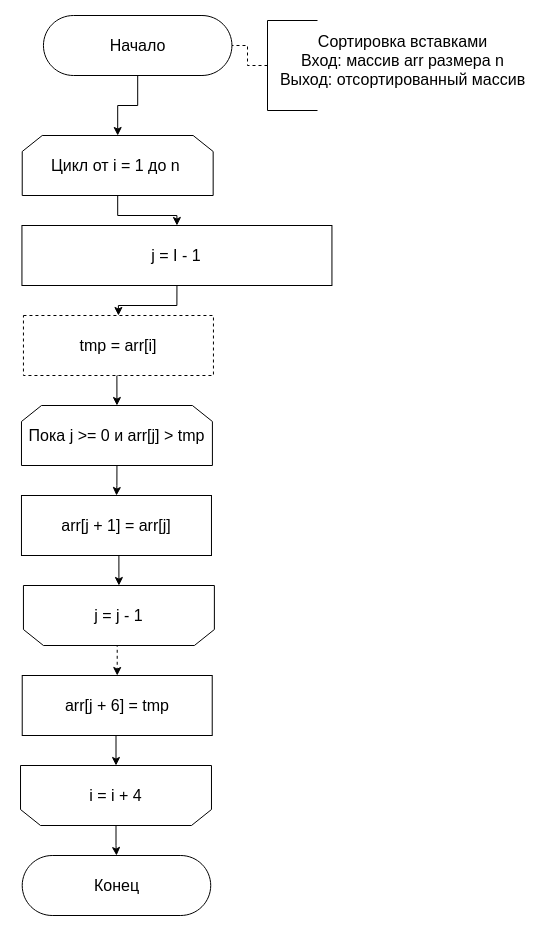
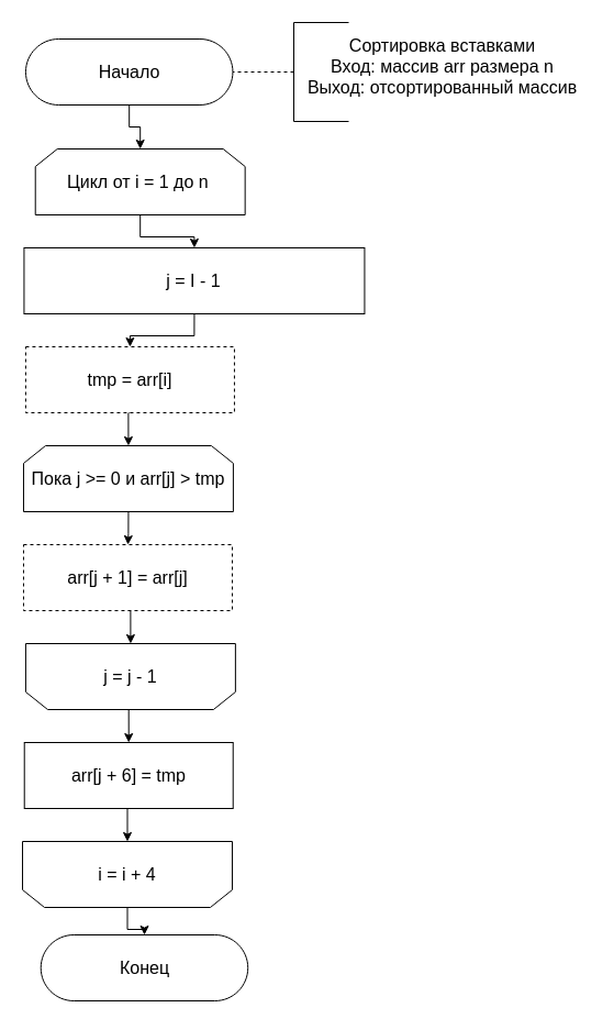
  <mxCell id="0" />
  <mxCell id="1" parent="0" />
  <mxCell id="2" style="edgeStyle=orthogonalEdgeStyle;rounded=0;orthogonalLoop=1;jettySize=auto;html=1;exitX=0.5;exitY=0.5;exitDx=0;exitDy=30;exitPerimeter=0;entryX=0.5;entryY=0;entryDx=0;entryDy=0;" edge="1" parent="1" source="3" target="5"><mxGeometry relative="1" as="geometry" /></mxCell>
- <mxCell id="3" value="&lt;font style=&quot;font-size: 16px&quot;&gt;Начало&lt;/font&gt;" style="html=1;dashed=0;whitespace=wrap;shape=mxgraph.dfd.start" vertex="1" parent="1"><mxGeometry x="42.94" y="15" width="188.5" height="60" as="geometry" /></mxCell>
+ <mxCell id="3" value="&lt;font style=&quot;font-size: 16px&quot;&gt;Начало&lt;/font&gt;" style="html=1;dashed=0;whitespace=wrap;shape=mxgraph.dfd.start" vertex="1" parent="1"><mxGeometry x="22.94" y="35" width="188.5" height="60" as="geometry" /></mxCell>
  <mxCell id="4" style="edgeStyle=orthogonalEdgeStyle;rounded=0;orthogonalLoop=1;jettySize=auto;html=1;exitX=0.5;exitY=1;exitDx=0;exitDy=0;entryX=0.5;entryY=0;entryDx=0;entryDy=0;" edge="1" parent="1" source="5" target="10"><mxGeometry relative="1" as="geometry"><mxPoint x="117.19" y="235" as="targetPoint" /></mxGeometry></mxCell>
- <mxCell id="5" value="&lt;font style=&quot;font-size: 16px&quot;&gt;Цикл от i = 1 до n&amp;nbsp;&lt;/font&gt;" style="shape=loopLimit;whiteSpace=wrap;html=1;strokeWidth=1;" vertex="1" parent="1"><mxGeometry x="21.72" y="135" width="190.94" height="60" as="geometry" /></mxCell>
+ <mxCell id="5" value="&lt;font style=&quot;font-size: 16px&quot;&gt;Цикл от i = 1 до n&amp;nbsp;&lt;/font&gt;" style="shape=loopLimit;whiteSpace=wrap;html=1;strokeWidth=1;" vertex="1" parent="1"><mxGeometry x="31.72" y="135" width="190.94" height="60" as="geometry" /></mxCell>
  <mxCell id="6" style="edgeStyle=orthogonalEdgeStyle;rounded=0;orthogonalLoop=1;jettySize=auto;html=1;exitX=0;exitY=0.5;exitDx=0;exitDy=0;exitPerimeter=0;entryX=1;entryY=0.5;entryDx=0;entryDy=0;entryPerimeter=0;dashed=1;endArrow=none;endFill=0;" edge="1" parent="1" source="7" target="3"><mxGeometry relative="1" as="geometry" /></mxCell>
  <mxCell id="7" value="" style="strokeWidth=1;html=1;shape=mxgraph.flowchart.annotation_1;align=left;pointerEvents=1;" vertex="1" parent="1"><mxGeometry x="267" y="20" width="50" height="90" as="geometry" /></mxCell>
  <mxCell id="8" value="&lt;div&gt;&lt;span style=&quot;font-size: 16px&quot;&gt;Сортировка вставками&lt;/span&gt;&lt;/div&gt;&lt;font style=&quot;font-size: 16px&quot;&gt;&lt;div&gt;Вход: массив arr размера n&lt;/div&gt;&lt;div&gt;Выход: отсортированный массив&lt;/div&gt;&lt;/font&gt;" style="text;html=1;align=center;verticalAlign=middle;resizable=0;points=[];autosize=1;strokeColor=none;fillColor=none;" vertex="1" parent="1"><mxGeometry x="267" y="35" width="270" height="50" as="geometry" /></mxCell>
  <mxCell id="9" style="edgeStyle=orthogonalEdgeStyle;rounded=0;orthogonalLoop=1;jettySize=auto;html=1;exitX=0.5;exitY=1;exitDx=0;exitDy=0;entryX=0.5;entryY=0;entryDx=0;entryDy=0;" edge="1" parent="1" source="10" target="12"><mxGeometry relative="1" as="geometry" /></mxCell>
  <mxCell id="10" value="&lt;font style=&quot;font-size: 16px&quot;&gt;j = I - 1&lt;br&gt;&lt;/font&gt;" style="rounded=0;whiteSpace=wrap;html=1;shadow=0;glass=0;sketch=0;strokeWidth=1;gradientColor=none;" vertex="1" parent="1"><mxGeometry x="21.44" y="225" width="310" height="60" as="geometry" /></mxCell>
  <mxCell id="11" style="edgeStyle=orthogonalEdgeStyle;rounded=0;orthogonalLoop=1;jettySize=auto;html=1;exitX=0.5;exitY=1;exitDx=0;exitDy=0;entryX=0.5;entryY=0;entryDx=0;entryDy=0;" edge="1" parent="1" source="12" target="14"><mxGeometry relative="1" as="geometry" /></mxCell>
  <mxCell id="12" value="&lt;font style=&quot;font-size: 16px&quot;&gt;tmp = arr[i]&lt;br&gt;&lt;/font&gt;" style="rounded=0;whiteSpace=wrap;html=1;shadow=0;glass=0;sketch=0;strokeWidth=1;gradientColor=none;dashed=1;" vertex="1" parent="1"><mxGeometry x="22.94" y="315" width="190" height="60" as="geometry" /></mxCell>
  <mxCell id="13" style="edgeStyle=orthogonalEdgeStyle;rounded=0;orthogonalLoop=1;jettySize=auto;html=1;exitX=0.5;exitY=1;exitDx=0;exitDy=0;" edge="1" parent="1" source="14" target="16"><mxGeometry relative="1" as="geometry" /></mxCell>
  <mxCell id="14" value="&lt;font size=&quot;3&quot;&gt;Пока j &amp;gt;= 0 и arr[j] &amp;gt; tmp&lt;/font&gt;" style="shape=loopLimit;whiteSpace=wrap;html=1;strokeWidth=1;" vertex="1" parent="1"><mxGeometry x="20.97" y="405" width="190.94" height="60" as="geometry" /></mxCell>
  <mxCell id="15" style="edgeStyle=orthogonalEdgeStyle;rounded=0;orthogonalLoop=1;jettySize=auto;html=1;exitX=0.5;exitY=1;exitDx=0;exitDy=0;entryX=0.5;entryY=1;entryDx=0;entryDy=0;" edge="1" parent="1" source="16" target="18"><mxGeometry relative="1" as="geometry" /></mxCell>
- <mxCell id="16" value="&lt;font style=&quot;font-size: 16px&quot;&gt;arr[j + 1] = arr[j]&lt;br&gt;&lt;/font&gt;" style="rounded=0;whiteSpace=wrap;html=1;shadow=0;glass=0;sketch=0;strokeWidth=1;gradientColor=none;" vertex="1" parent="1"><mxGeometry x="20.97" y="495" width="190" height="60" as="geometry" /></mxCell>
- <mxCell id="17" style="edgeStyle=orthogonalEdgeStyle;rounded=0;orthogonalLoop=1;jettySize=auto;html=1;exitX=0.5;exitY=0;exitDx=0;exitDy=0;entryX=0.5;entryY=0;entryDx=0;entryDy=0;dashed=1;" edge="1" parent="1" source="18" target="20"><mxGeometry relative="1" as="geometry" /></mxCell>
+ <mxCell id="16" value="&lt;font style=&quot;font-size: 16px&quot;&gt;arr[j + 1] = arr[j]&lt;br&gt;&lt;/font&gt;" style="rounded=0;whiteSpace=wrap;html=1;shadow=0;glass=0;sketch=0;strokeWidth=1;gradientColor=none;dashed=1;" vertex="1" parent="1"><mxGeometry x="20.97" y="495" width="190" height="60" as="geometry" /></mxCell>
+ <mxCell id="17" style="edgeStyle=orthogonalEdgeStyle;rounded=0;orthogonalLoop=1;jettySize=auto;html=1;exitX=0.5;exitY=0;exitDx=0;exitDy=0;entryX=0.5;entryY=0;entryDx=0;entryDy=0;" edge="1" parent="1" source="18" target="20"><mxGeometry relative="1" as="geometry" /></mxCell>
  <mxCell id="18" value="&lt;font size=&quot;3&quot;&gt;j = j - 1&lt;/font&gt;" style="shape=loopLimit;whiteSpace=wrap;html=1;strokeWidth=1;direction=west;" vertex="1" parent="1"><mxGeometry x="22.94" y="585" width="190.94" height="60" as="geometry" /></mxCell>
  <mxCell id="19" style="edgeStyle=orthogonalEdgeStyle;rounded=0;orthogonalLoop=1;jettySize=auto;html=1;exitX=0.5;exitY=1;exitDx=0;exitDy=0;entryX=0.5;entryY=1;entryDx=0;entryDy=0;" edge="1" parent="1" source="20" target="22"><mxGeometry relative="1" as="geometry" /></mxCell>
  <mxCell id="20" value="&lt;font style=&quot;font-size: 16px&quot;&gt;arr[j + 6] = tmp&lt;br&gt;&lt;/font&gt;" style="rounded=0;whiteSpace=wrap;html=1;shadow=0;glass=0;sketch=0;strokeWidth=1;gradientColor=none;" vertex="1" parent="1"><mxGeometry x="21.72" y="675" width="190" height="60" as="geometry" /></mxCell>
  <mxCell id="21" style="edgeStyle=orthogonalEdgeStyle;rounded=0;orthogonalLoop=1;jettySize=auto;html=1;exitX=0.5;exitY=0;exitDx=0;exitDy=0;" edge="1" parent="1" source="22" target="23"><mxGeometry relative="1" as="geometry" /></mxCell>
  <mxCell id="22" value="&lt;font style=&quot;font-size: 16px&quot;&gt;i = i + 4&lt;/font&gt;" style="shape=loopLimit;whiteSpace=wrap;html=1;strokeWidth=1;direction=west;" vertex="1" parent="1"><mxGeometry x="20.03" y="765" width="190.94" height="60" as="geometry" /></mxCell>
- <mxCell id="23" value="&lt;font style=&quot;font-size: 16px&quot;&gt;Конец&lt;/font&gt;" style="html=1;dashed=0;whitespace=wrap;shape=mxgraph.dfd.start" vertex="1" parent="1"><mxGeometry x="21.72" y="855" width="188.5" height="60" as="geometry" /></mxCell>
+ <mxCell id="23" value="&lt;font style=&quot;font-size: 16px&quot;&gt;Конец&lt;/font&gt;" style="html=1;dashed=0;whitespace=wrap;shape=mxgraph.dfd.start" vertex="1" parent="1"><mxGeometry x="36.72" y="850" width="188.5" height="60" as="geometry" /></mxCell>
